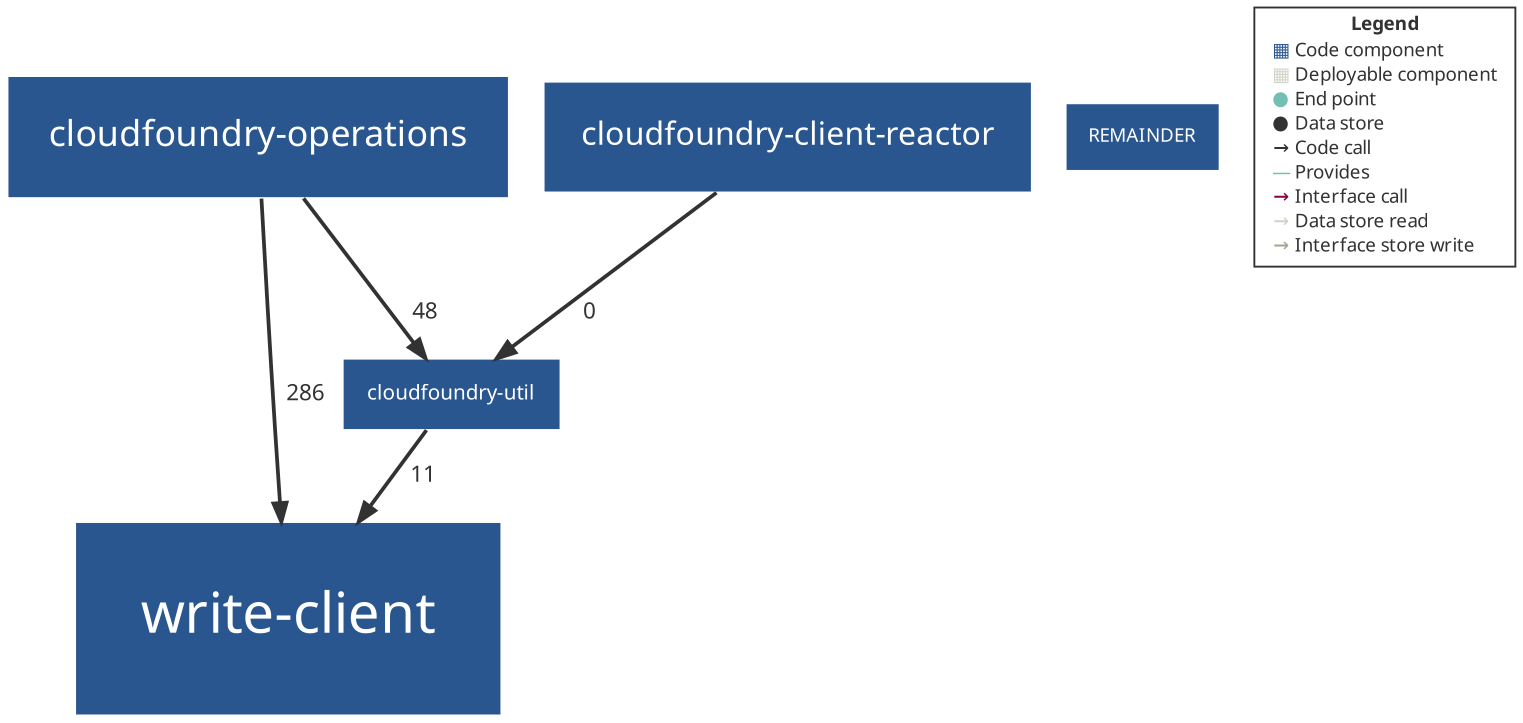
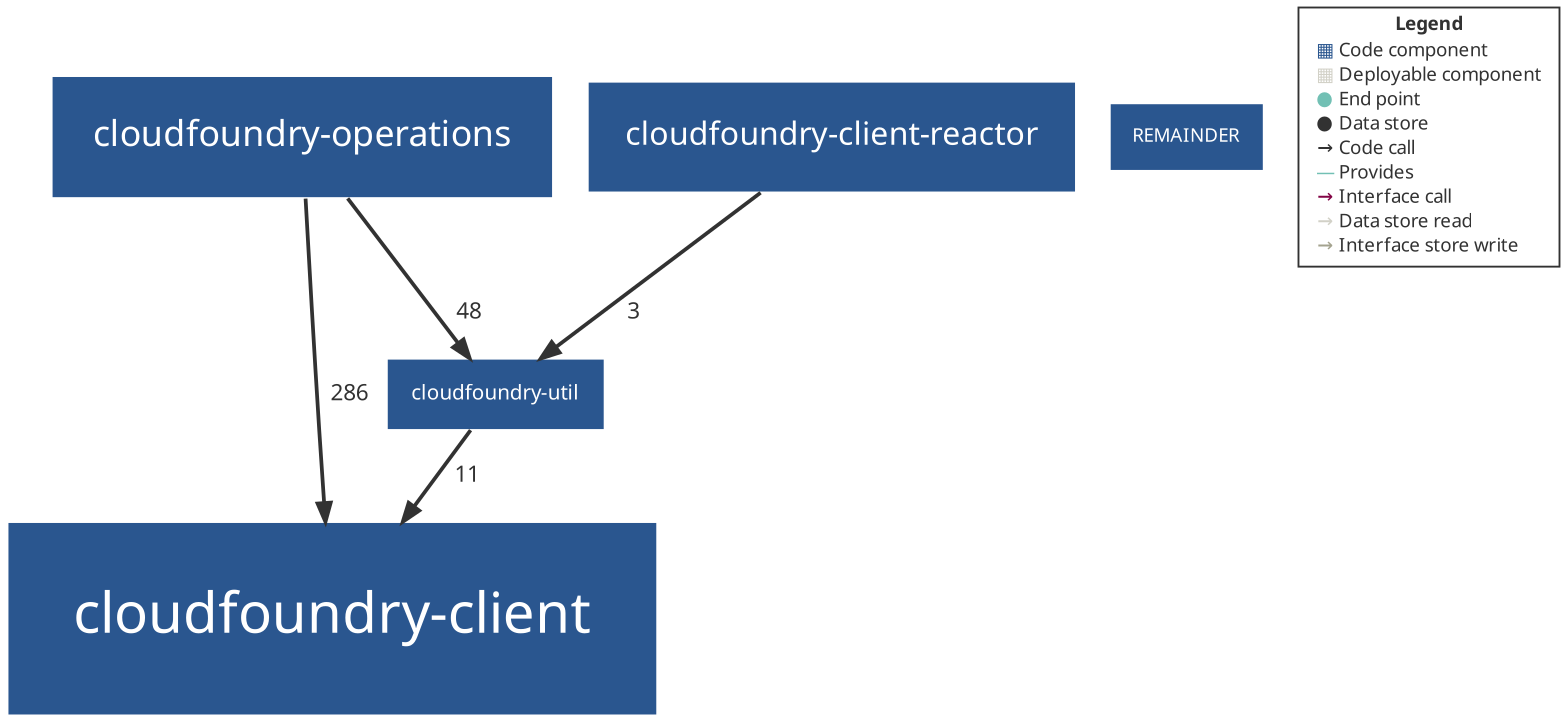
  digraph {
    compound=true
    rankdir=TD
    node [color="#FFFFFF" fillcolor="#2A568F" fontcolor="#FFFFFF" fontname="Helvetica Neue" fontsize=10 penwidth=1 shape=box style=filled]
    edge [color="#323232" fontcolor="#323232" fontname="Helvetica Neue" fontsize=12 penwidth=2]
    n1 [fontsize=19 label="cloudfoundry-operations" margin=0.304]
    n2 [fontsize=11 label="cloudfoundry-util" margin=0.176]
-   n3 [fontsize=30 label="write-client" margin=0.48]
+   n3 [fontsize=30 label="cloudfoundry-client" margin=0.48]
    n4 [label=REMAINDER margin=0.16]
    n5 [fontsize=17 label="cloudfoundry-client-reactor" margin=0.272]
    n6 [color="#323232" fillcolor="#FFFFFF" fontcolor="#323232" label=<<TABLE BORDER="0" CELLPADDING="1" CELLSPACING="0"> <TR><TD COLSPAN="2"><B>Legend</B></TD></TR> <TR><TD><FONT COLOR="#2A568F">&#9638;</FONT></TD><TD ALIGN="left">Code component</TD></TR> <TR><TD><FONT COLOR="#D2D1C7">&#9638;</FONT></TD><TD ALIGN="left">Deployable component</TD></TR> <TR><TD><FONT COLOR="#72C0B4">&#9679;</FONT></TD><TD ALIGN="left">End point</TD></TR> <TR><TD><FONT COLOR="#323232">&#9679;</FONT></TD><TD ALIGN="left">Data store</TD></TR> <TR><TD><FONT COLOR="#323232">&rarr;</FONT></TD><TD ALIGN="left">Code call</TD></TR> <TR><TD><FONT COLOR="#72C0B4">&#8212;</FONT></TD><TD ALIGN="left">Provides</TD></TR> <TR><TD><FONT COLOR="#820445">&rarr;</FONT></TD><TD ALIGN="left">Interface call</TD></TR> <TR><TD><FONT COLOR="#D2D1C7">&rarr;</FONT></TD><TD ALIGN="left">Data store read</TD></TR> <TR><TD><FONT COLOR="#A4A38F">&rarr;</FONT></TD><TD ALIGN="left">Interface store write</TD></TR> </TABLE> >]
    n1 -> n2 [label="  48"]
    n1 -> n3 [label="  286"]
    n2 -> n3 [label="  11"]
-   n5 -> n2 [label="  0"]
+   n5 -> n2 [label="  3"]
  }
